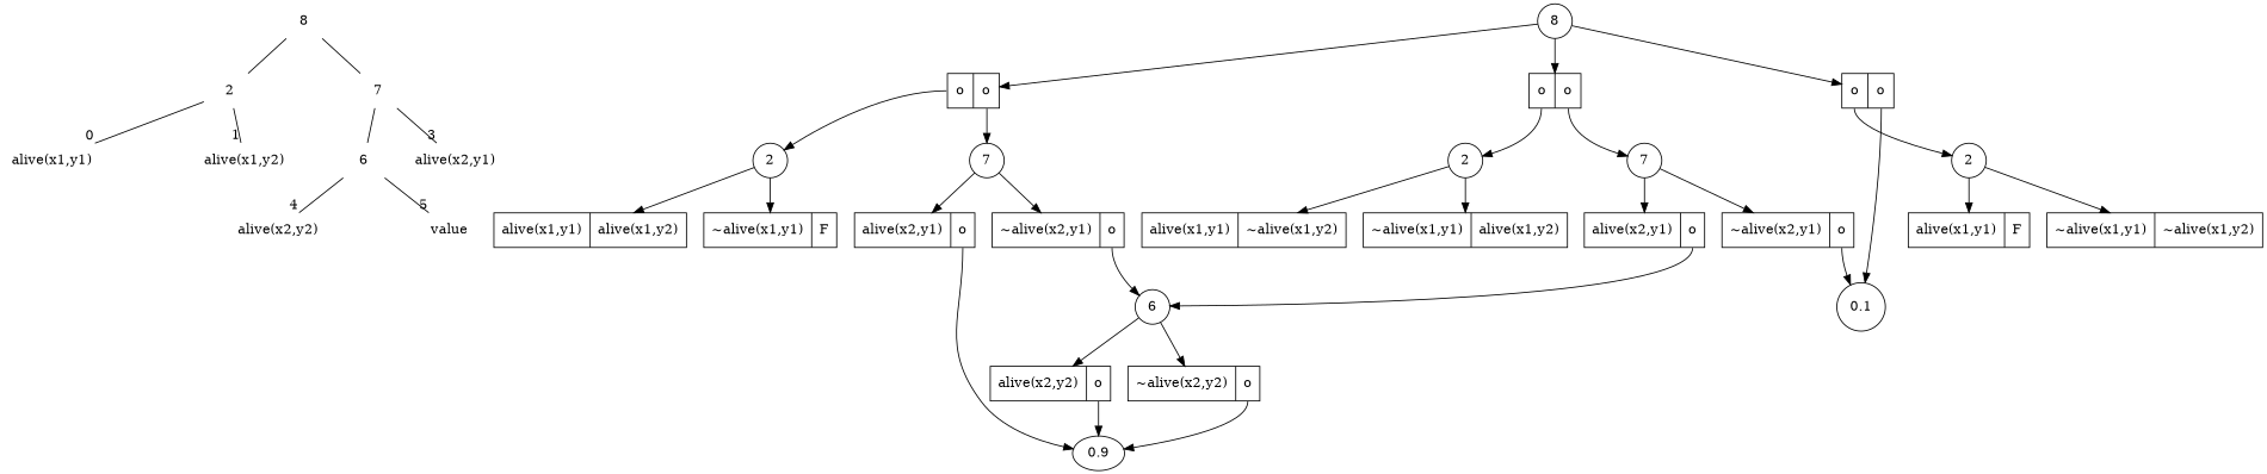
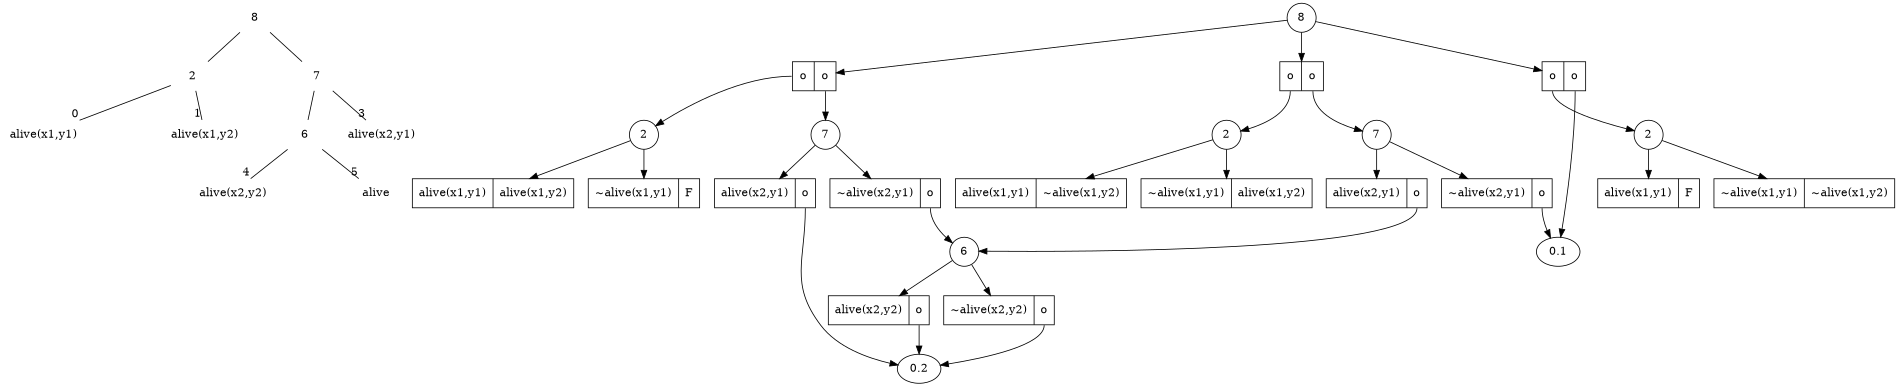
  digraph {
    ordering=out
    node [shape=record]
    n1 [label="alive(x1,y1)" shape=none]
    v0_1 [style=invis width=.1 shape=""]
    n3 [label="alive(x1,y2)" shape=none]
    n4 [label="alive(x2,y2)" shape=none]
    v4_5 [style=invis width=.1 shape=""]
-   n6 [label=value shape=none]
+   n6 [label=alive shape=none]
    n7 [label=6 shape=none]
    n8 [label="alive(x2,y1)" shape=none]
    v3_6 [style=invis width=.1 shape=""]
    n10 [label=2 shape=none]
    v2_7 [style=invis width=.1 shape=""]
    n12 [label=7 shape=none]
    n13 [label="<f0> alive(x1,y1)|<f1> alive(x1,y2)"]
    n14 [label="<f0> ~alive(x1,y1)|<f1> F"]
    n15 [label="<f0> alive(x2,y2)|<f1> o"]
    n16 [label="<f0> ~alive(x2,y2)|<f1> o"]
    n17 [label="<f0> alive(x2,y1)|<f1> o"]
    n18 [label="<f0> ~alive(x2,y1)|<f1> o"]
    n19 [label="<f0> alive(x1,y1)|<f1> ~alive(x1,y2)"]
    n20 [label="<f0> ~alive(x1,y1)|<f1> alive(x1,y2)"]
    n21 [label="<f0> alive(x2,y1)|<f1> o"]
    n22 [label="<f0> ~alive(x2,y1)|<f1> o"]
    n23 [label="<f0> alive(x1,y1)|<f1> F"]
    n24 [label="<f0> ~alive(x1,y1)|<f1> ~alive(x1,y2)"]
    n25 [label="<f0> o|<f1> o"]
    n26 [label="<f0> o|<f1> o"]
    n27 [label="<f0> o|<f1> o"]
-   n28 [label=0.9 shape=""]
+   n28 [label=0.2 shape=""]
    n29 [label=6 shape=circle]
-   n30 [label=0.1 shape=circle]
+   n30 [label=0.1 shape=""]
    n31 [label=2 shape=circle]
    n32 [label=7 shape=circle]
    n33 [label=2 shape=circle]
    n34 [label=7 shape=circle]
    n35 [label=2 shape=circle]
    n36 [label=8 shape=none]
    n37 [label=8 shape=circle]
    subgraph sub_1 {
      rank=same
      n1
      v0_1
      n3
    }
    subgraph sub_2 {
      rank=same
      n4
      v4_5
      n6
    }
    subgraph sub_3 {
      rank=same
      n7
      n8
      v3_6
    }
    subgraph sub_4 {
      rank=same
      n10
      v2_7
      n12
    }
    subgraph sub_5 {
      rank=same
      n13
      n14
    }
    subgraph sub_6 {
      rank=same
      n15
      n16
    }
    subgraph sub_7 {
      rank=same
      n17
      n18
    }
    subgraph sub_8 {
      rank=same
      n19
      n20
    }
    subgraph sub_9 {
      rank=same
      n21
      n22
    }
    subgraph sub_10 {
      rank=same
      n23
      n24
    }
    subgraph sub_11 {
      rank=same
      n25
      n26
      n27
    }
    n1 -> v0_1 [style=invis]
    n1 -> v0_1 [style=invis]
    v0_1 -> n3 [style=invis]
    n4 -> v4_5 [style=invis]
    n4 -> v4_5 [style=invis]
    v4_5 -> n6 [style=invis]
    n7 -> n4 [arrowhead=none headlabel=4]
    n7 -> n6 [arrowhead=none headlabel=5]
    n8 -> v3_6 [style=invis]
    n8 -> v3_6 [style=invis]
    v3_6 -> n7 [style=invis]
    n10 -> n1 [arrowhead=none headlabel=0]
    n10 -> n3 [arrowhead=none headlabel=1]
    n10 -> v2_7 [style=invis]
    n10 -> v2_7 [style=invis]
    v2_7 -> n12 [style=invis]
    n12 -> n7 [arrowhead=none]
    n12 -> n8 [arrowhead=none headlabel=3]
    n15 -> n28 [tailport=f1]
    n16 -> n28 [tailport=f1]
    n17 -> n28 [tailport=f1]
    n18 -> n29 [tailport=f1]
    n21 -> n29 [tailport=f1]
    n22 -> n30 [tailport=f1]
    n25 -> n31 [tailport=f0]
    n25 -> n32 [tailport=f1]
    n26 -> n33 [tailport=f0]
    n26 -> n34 [tailport=f1]
    n27 -> n30 [tailport=f1]
    n27 -> n35 [tailport=f0]
    n29 -> n15
    n29 -> n16
    n31 -> n13
    n31 -> n14
    n32 -> n17
    n32 -> n18
    n33 -> n19
    n33 -> n20
    n34 -> n21
    n34 -> n22
    n35 -> n23
    n35 -> n24
    n36 -> n10 [arrowhead=none]
    n36 -> n12 [arrowhead=none]
    n37 -> n25
    n37 -> n26
    n37 -> n27
  }
